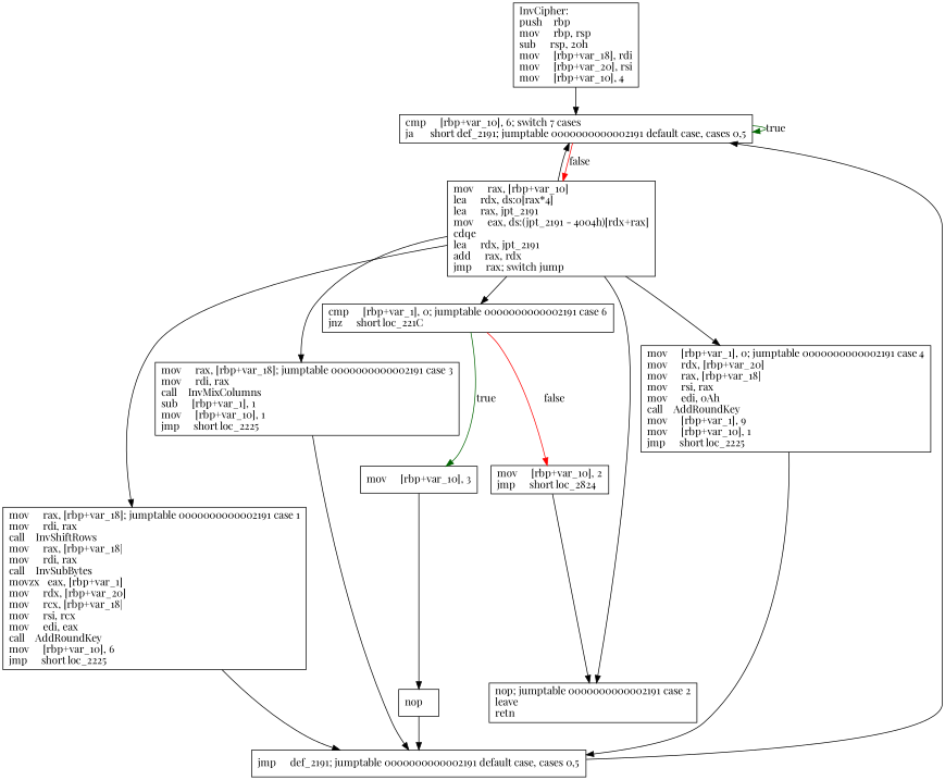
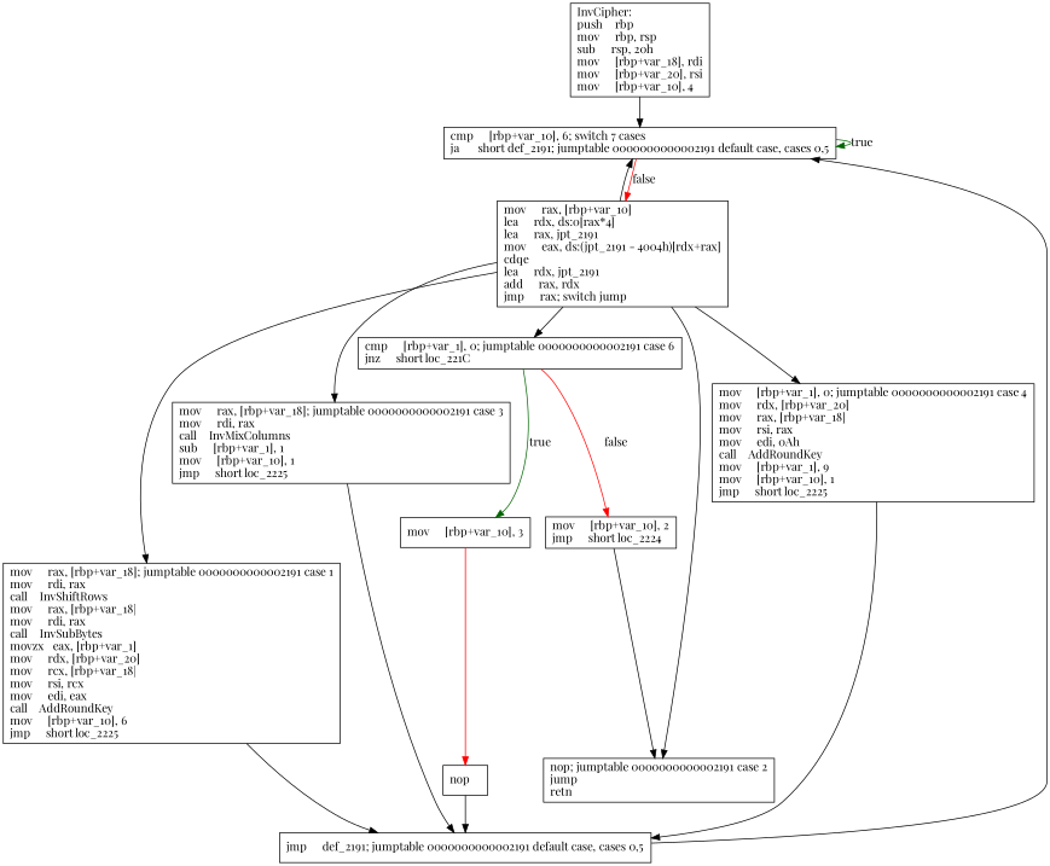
  digraph {
    fontname="Playfair Display"
    node [fontname="Playfair Display" shape=box]
    edge [fontname="Playfair Display"]
    n1 [label="InvCipher:\lpush    rbp\lmov     rbp, rsp\lsub     rsp, 20h\lmov     [rbp+var_18], rdi\lmov     [rbp+var_20], rsi\lmov     [rbp+var_10], 4\l"]
    n2 [label="cmp     [rbp+var_10], 6; switch 7 cases\lja      short def_2191; jumptable 0000000000002191 default case, cases 0,5\l"]
    n3 [label="mov     rax, [rbp+var_10]\llea     rdx, ds:0[rax*4]\llea     rax, jpt_2191\lmov     eax, ds:(jpt_2191 - 4004h)[rdx+rax]\lcdqe\llea     rdx, jpt_2191\ladd     rax, rdx\ljmp     rax; switch jump\l"]
    n4 [label="mov     [rbp+var_1], 0; jumptable 0000000000002191 case 4\lmov     rdx, [rbp+var_20]\lmov     rax, [rbp+var_18]\lmov     rsi, rax\lmov     edi, 0Ah\lcall    AddRoundKey\lmov     [rbp+var_1], 9\lmov     [rbp+var_10], 1\ljmp     short loc_2225\l"]
    n5 [label="mov     rax, [rbp+var_18]; jumptable 0000000000002191 case 1\lmov     rdi, rax\lcall    InvShiftRows\lmov     rax, [rbp+var_18]\lmov     rdi, rax\lcall    InvSubBytes\lmovzx   eax, [rbp+var_1]\lmov     rdx, [rbp+var_20]\lmov     rcx, [rbp+var_18]\lmov     rsi, rcx\lmov     edi, eax\lcall    AddRoundKey\lmov     [rbp+var_10], 6\ljmp     short loc_2225\l"]
    n6 [label="mov     rax, [rbp+var_18]; jumptable 0000000000002191 case 3\lmov     rdi, rax\lcall    InvMixColumns\lsub     [rbp+var_1], 1\lmov     [rbp+var_10], 1\ljmp     short loc_2225\l"]
    n7 [label="cmp     [rbp+var_1], 0; jumptable 0000000000002191 case 6\ljnz     short loc_221C\l"]
-   n8 [label="nop; jumptable 0000000000002191 case 2\lleave\lretn\l"]
+   n8 [label="nop; jumptable 0000000000002191 case 2\ljump\lretn\l"]
    n9 [label="jmp     def_2191; jumptable 0000000000002191 default case, cases 0,5\l"]
-   n10 [label="mov     [rbp+var_10], 2\ljmp     short loc_2824\l"]
+   n10 [label="mov     [rbp+var_10], 2\ljmp     short loc_2224\l"]
    n11 [label="mov     [rbp+var_10], 3\l"]
    n12 [label="nop\l"]
    n1 -> n2
    n2 -> n2 [color=darkgreen label=true]
    n2 -> n3 [color=red label=false]
    n3 -> n2
    n3 -> n4
    n3 -> n5
    n3 -> n6
    n3 -> n7
    n3 -> n8
    n4 -> n9
    n5 -> n9
    n6 -> n9
    n7 -> n10 [color=red label=false]
    n7 -> n11 [color=darkgreen label=true]
    n9 -> n2
    n10 -> n8
-   n11 -> n12
+   n11 -> n12 [color=red]
    n12 -> n9
  }
